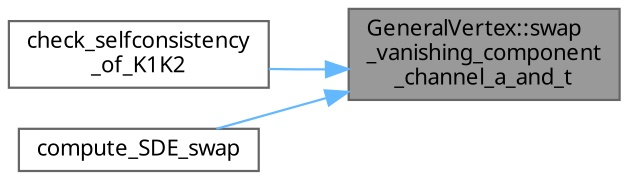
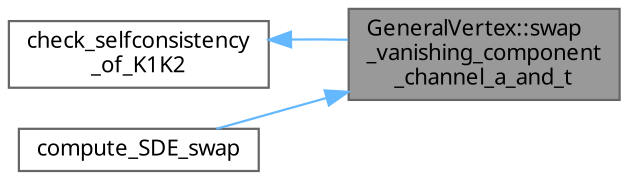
  digraph {
    fontname="Noto Sans"
    rankdir=RL
    node [color=grey40 fillcolor=white fontname="Noto Sans" fontsize=10 shape=box style=filled]
    edge [color=steelblue1 dir=back fontname="Noto Sans" fontsize=10 labelfontname=Helvetica labelfontsize=10 style=solid]
    n1 [color=gray40 fillcolor=grey60 fontcolor=black height=0.2 label="GeneralVertex::swap\l_vanishing_component\l_channel_a_and_t" width=0.4]
    n2 [height=0.2 label="check_selfconsistency\l_of_K1K2" width=0.4]
    n3 [height=0.2 label=compute_SDE_swap width=0.4]
-   n1 -> n2
+   n2 -> n1
    n1 -> n3
  }
